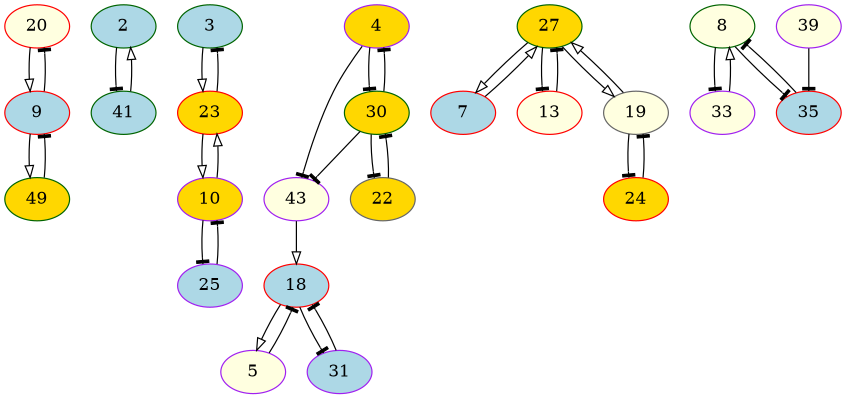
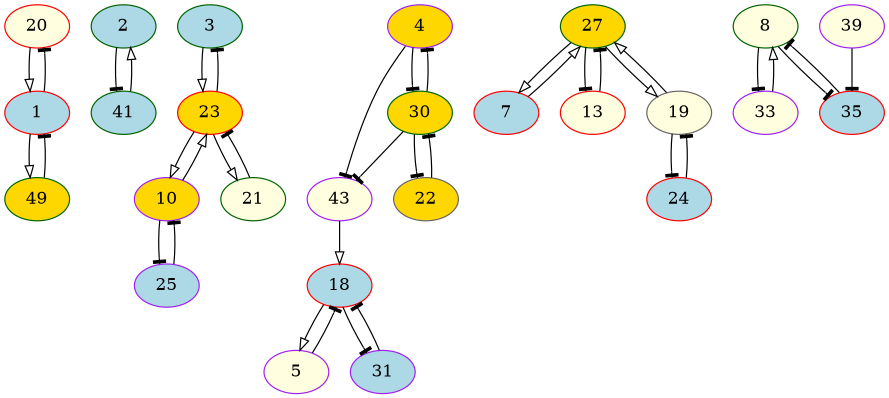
  digraph {
    node [color=red fillcolor=lightyellow style=filled]
    edge [arrowhead=tee]
    20
-   1 [fillcolor=lightblue label=9]
+   1 [fillcolor=lightblue]
    49 [color=darkgreen fillcolor=gold]
    2 [color=darkgreen fillcolor=lightblue]
    41 [color=darkgreen fillcolor=lightblue]
    3 [color=darkgreen fillcolor=lightblue]
    23 [fillcolor=gold]
    10 [color=purple fillcolor=gold]
+   21 [color=darkgreen]
    25 [color=purple fillcolor=lightblue]
    4 [color=purple fillcolor=gold]
    30 [color=darkgreen fillcolor=gold]
    43 [color=purple]
    22 [color=gray40 fillcolor=gold]
    18 [fillcolor=lightblue]
    5 [color=purple]
    31 [color=purple fillcolor=lightblue]
    27 [color=darkgreen fillcolor=gold]
    7 [fillcolor=lightblue]
    13
    19 [color=gray40]
-   24 [fillcolor=gold]
+   24 [fillcolor=lightblue]
    8 [color=darkgreen]
    33 [color=purple]
    35 [fillcolor=lightblue]
    39 [color=purple]
    20 -> 1 [arrowhead=onormal]
    1 -> 20
    1 -> 49 [arrowhead=onormal]
    49 -> 1
    2 -> 41
    41 -> 2 [arrowhead=onormal]
    3 -> 23 [arrowhead=onormal]
    23 -> 3
    23 -> 10 [arrowhead=onormal]
+   23 -> 21 [arrowhead=onormal]
    10 -> 23 [arrowhead=onormal]
    10 -> 25
+   21 -> 23
    25 -> 10
    4 -> 30
    4 -> 43
    30 -> 4
    30 -> 43
    30 -> 22
    43 -> 18 [arrowhead=onormal]
    22 -> 30
    18 -> 5 [arrowhead=onormal]
    18 -> 31
    5 -> 18
    31 -> 18
    27 -> 7 [arrowhead=onormal]
    27 -> 13
    27 -> 19 [arrowhead=onormal]
    7 -> 27 [arrowhead=onormal]
    13 -> 27
    19 -> 27 [arrowhead=onormal]
    19 -> 24
    24 -> 19
    8 -> 33
    8 -> 35
    33 -> 8 [arrowhead=onormal]
    35 -> 8
    39 -> 35
  }
